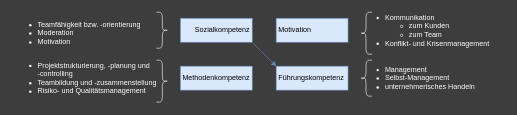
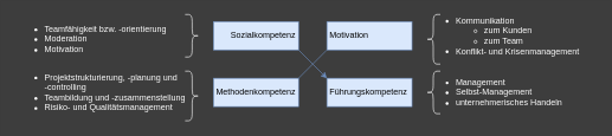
  <mxCell id="0" />
  <mxCell id="1" parent="0" />
  <mxCell id="2" value="Sozialkompetenz" style="text;html=1;strokeColor=#6c8ebf;fillColor=#dae8fc;align=right;verticalAlign=middle;whiteSpace=wrap;rounded=0;spacingRight=2;" parent="1" vertex="1"><mxGeometry x="300" y="30" width="120" height="40" as="geometry" /></mxCell>
  <mxCell id="3" value="Motivation" style="text;html=1;strokeColor=#6c8ebf;fillColor=#dae8fc;align=left;verticalAlign=middle;whiteSpace=wrap;rounded=0;spacingLeft=2;" parent="1" vertex="1"><mxGeometry x="460" y="30" width="120" height="40" as="geometry" /></mxCell>
  <mxCell id="4" value="Methodenkompetenz" style="text;html=1;strokeColor=#6c8ebf;fillColor=#dae8fc;align=right;verticalAlign=middle;whiteSpace=wrap;rounded=0;spacingRight=2;" parent="1" vertex="1"><mxGeometry x="300" y="110" width="120" height="40" as="geometry" /></mxCell>
  <mxCell id="5" value="Führungskompetenz" style="text;html=1;strokeColor=#6c8ebf;fillColor=#dae8fc;align=left;verticalAlign=middle;whiteSpace=wrap;rounded=0;spacingLeft=2;shadow=0;glass=0;sketch=0;" parent="1" vertex="1"><mxGeometry x="460" y="110" width="120" height="40" as="geometry" /></mxCell>
+ <mxCell id="6" value="" style="endArrow=none;html=1;entryX=0;entryY=1;entryDx=0;entryDy=0;exitX=1;exitY=0;exitDx=0;exitDy=0;fillColor=#dae8fc;strokeColor=#6c8ebf;" parent="1" source="4" target="3" edge="1"><mxGeometry width="50" height="50" relative="1" as="geometry"><mxPoint x="340" y="240" as="sourcePoint" /><mxPoint x="390" y="190" as="targetPoint" /></mxGeometry></mxCell>
  <mxCell id="7" value="" style="endArrow=classic;html=1;exitX=1;exitY=1;exitDx=0;exitDy=0;entryX=0;entryY=0;entryDx=0;entryDy=0;fillColor=#dae8fc;strokeColor=#6c8ebf;" parent="1" source="2" target="5" edge="1"><mxGeometry width="50" height="50" relative="1" as="geometry"><mxPoint x="460" y="260" as="sourcePoint" /><mxPoint x="510" y="210" as="targetPoint" /></mxGeometry></mxCell>
  <mxCell id="8" value="&lt;ul&gt;&lt;li&gt;Management&lt;/li&gt;&lt;li&gt;Selbst-Management&lt;/li&gt;&lt;li&gt;unternehmerisches Handeln&lt;/li&gt;&lt;/ul&gt;" style="text;html=1;strokeColor=none;fillColor=none;align=left;verticalAlign=middle;whiteSpace=wrap;rounded=0;fontColor=#FFFFFF;" parent="1" vertex="1"><mxGeometry x="600" y="110" width="210" height="40" as="geometry" /></mxCell>
  <mxCell id="9" value="&lt;ul&gt;&lt;li&gt;Kommunikation&lt;/li&gt;&lt;ul&gt;&lt;li&gt;zum Kunden&lt;/li&gt;&lt;li&gt;zum Team&lt;/li&gt;&lt;/ul&gt;&lt;li&gt;Konflikt- und Krisenmanagement&lt;/li&gt;&lt;/ul&gt;" style="text;html=1;strokeColor=none;fillColor=none;align=left;verticalAlign=middle;whiteSpace=wrap;rounded=0;fontColor=#FFFFFF;" parent="1" vertex="1"><mxGeometry x="600" y="20" width="240" height="60" as="geometry" /></mxCell>
  <mxCell id="10" value="&lt;ul&gt;&lt;li&gt;Teamfähigkeit bzw. -orientierung&lt;/li&gt;&lt;li style=&quot;&quot;&gt;Moderation&lt;/li&gt;&lt;li style=&quot;&quot;&gt;Motivation&lt;/li&gt;&lt;/ul&gt;" style="text;html=1;strokeColor=none;fillColor=none;align=left;verticalAlign=middle;whiteSpace=wrap;rounded=0;fontColor=#FFFFFF;" parent="1" vertex="1"><mxGeometry x="20" y="30" width="250" height="50" as="geometry" /></mxCell>
  <mxCell id="11" value="&lt;ul&gt;&lt;li&gt;Projektstrukturierung, -planung und&lt;br&gt;-controlling&lt;/li&gt;&lt;li&gt;Teambildung und -zusammenstellung&lt;/li&gt;&lt;li&gt;Risiko- und Qualitätsmanagement&lt;/li&gt;&lt;/ul&gt;" style="text;html=1;strokeColor=none;fillColor=none;align=left;verticalAlign=middle;whiteSpace=wrap;rounded=0;fontColor=#FFFFFF;" parent="1" vertex="1"><mxGeometry x="20" y="95" width="250" height="70" as="geometry" /></mxCell>
  <mxCell id="12" value="" style="shape=curlyBracket;whiteSpace=wrap;html=1;rounded=1;shadow=0;glass=0;sketch=0;align=left;strokeColor=#FFFFFF;" parent="1" vertex="1"><mxGeometry x="600" y="20" width="20" height="70" as="geometry" /></mxCell>
  <mxCell id="13" value="" style="shape=curlyBracket;whiteSpace=wrap;html=1;rounded=1;shadow=0;glass=0;sketch=0;align=left;strokeColor=#FFFFFF;" parent="1" vertex="1"><mxGeometry x="600" y="100" width="20" height="60" as="geometry" /></mxCell>
  <mxCell id="14" value="" style="shape=curlyBracket;whiteSpace=wrap;html=1;rounded=1;shadow=0;glass=0;sketch=0;align=left;rotation=-180;fontColor=#FFFFFF;strokeColor=#FFFFFF;" parent="1" vertex="1"><mxGeometry x="260" y="20" width="20" height="60" as="geometry" /></mxCell>
  <mxCell id="15" value="" style="shape=curlyBracket;whiteSpace=wrap;html=1;rounded=1;shadow=0;glass=0;sketch=0;align=left;rotation=-180;fontColor=#FFFFFF;strokeColor=#FFFFFF;" parent="1" vertex="1"><mxGeometry x="260" y="100" width="20" height="70" as="geometry" /></mxCell>
